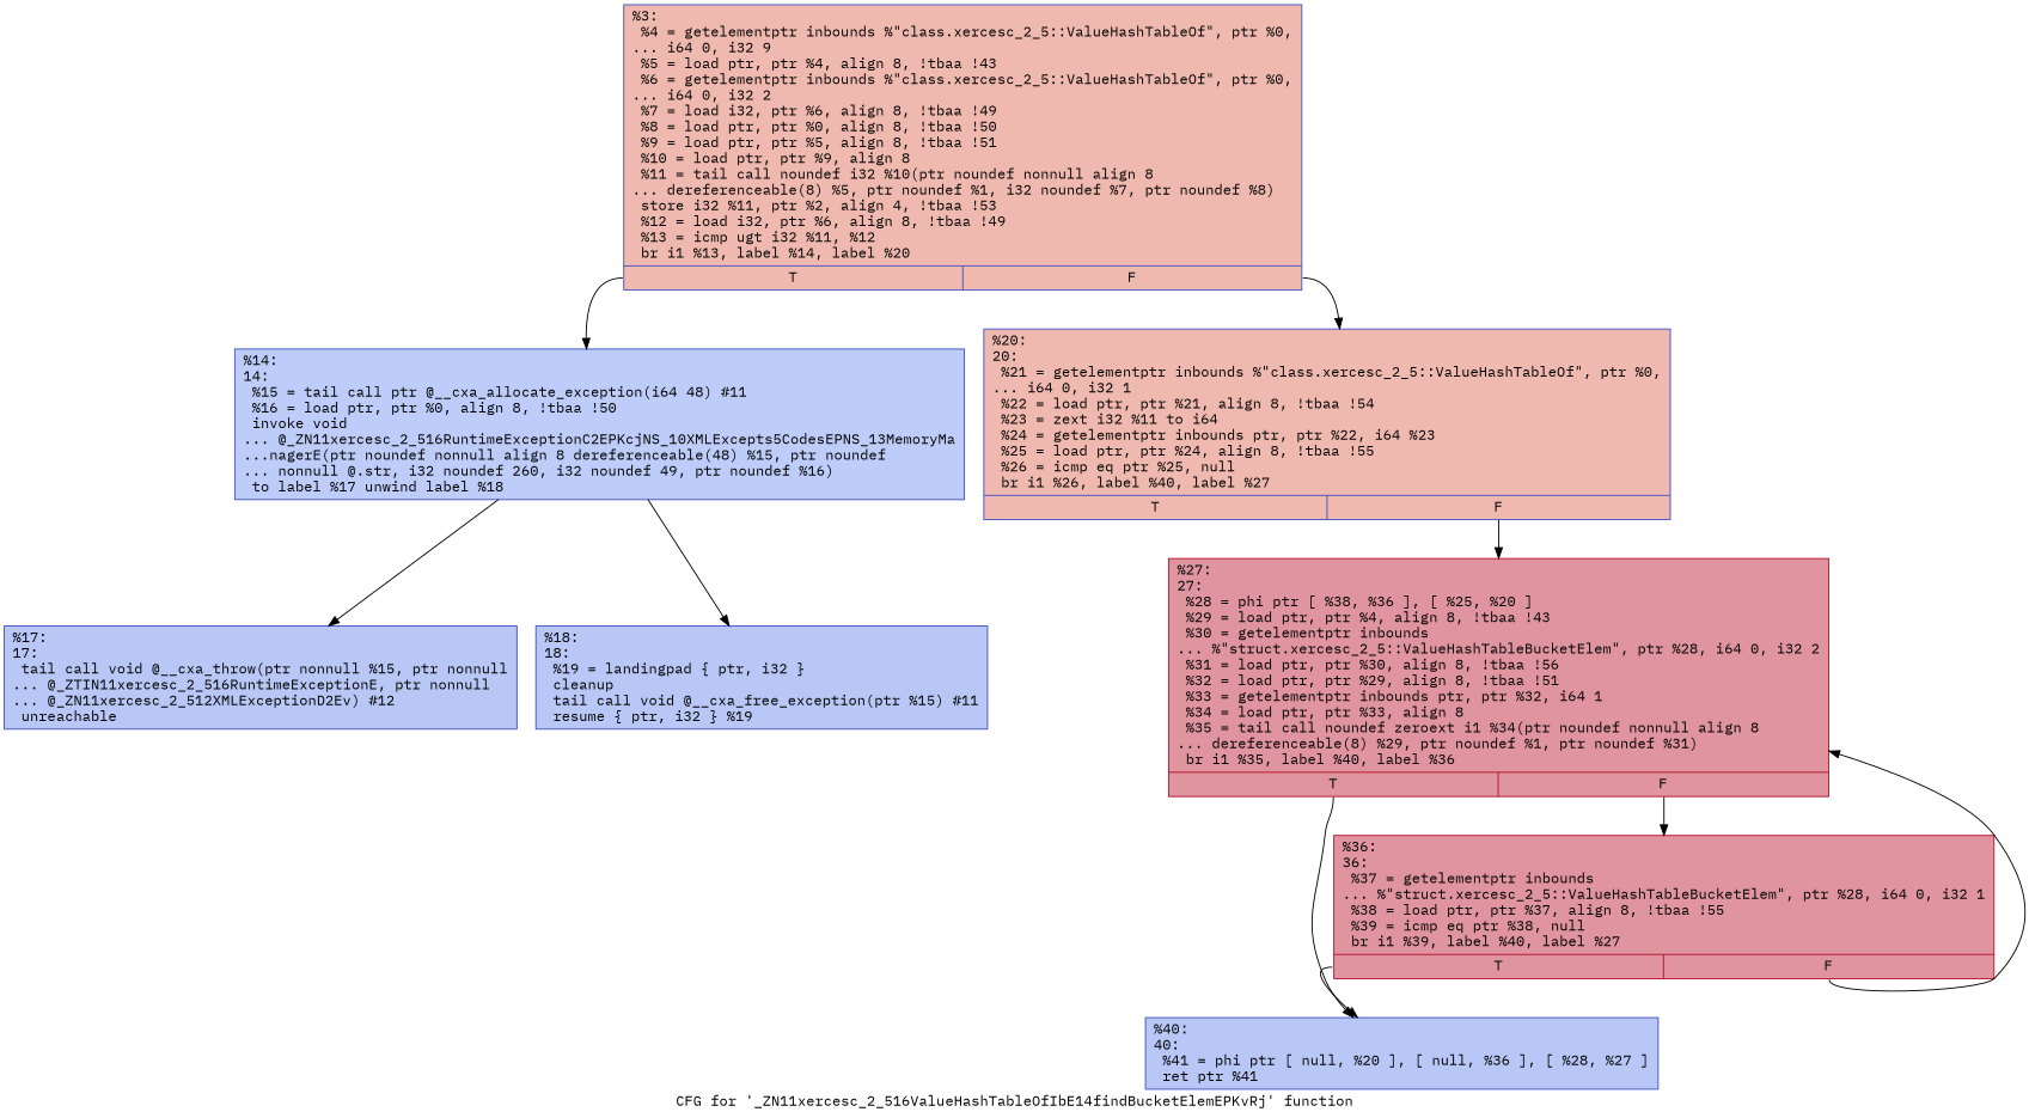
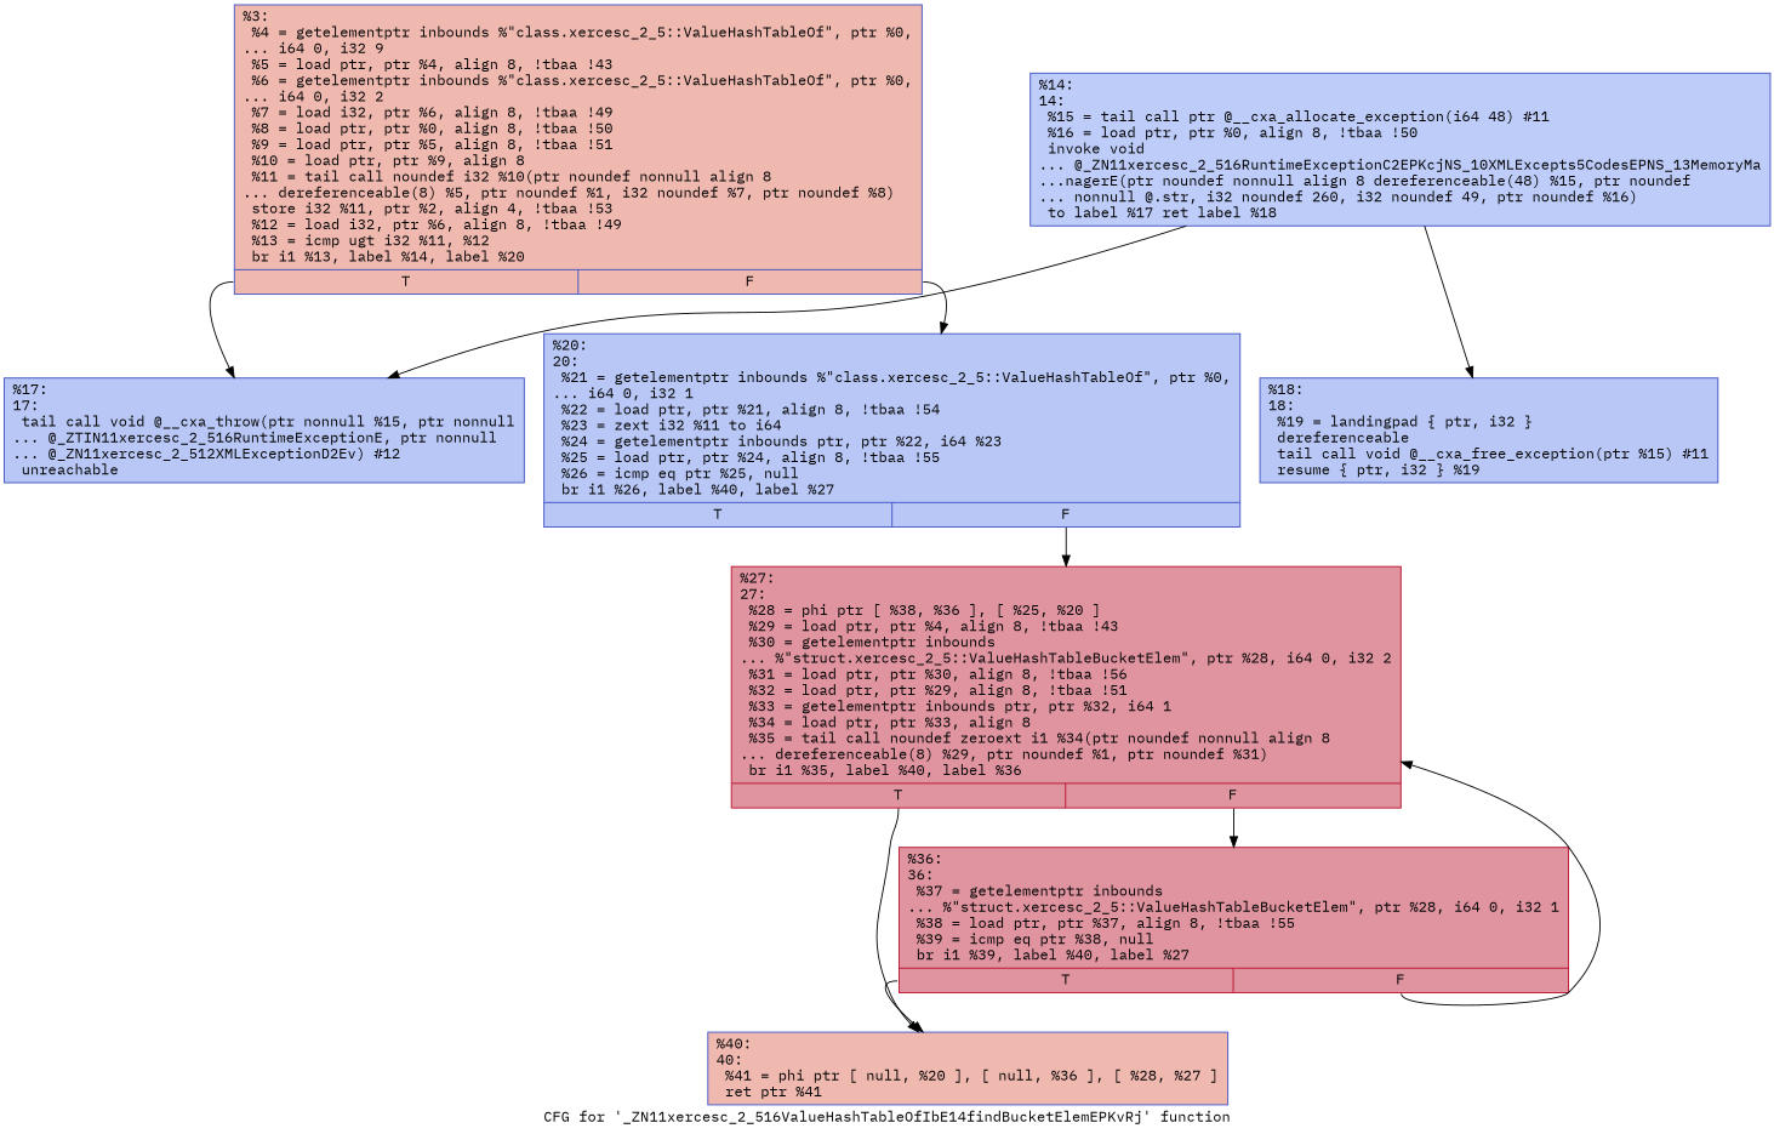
  digraph {
    fontname="IBM Plex Mono"
    label="CFG for '_ZN11xercesc_2_516ValueHashTableOfIbE14findBucketElemEPKvRj' function"
    node [color="#3d50c3ff" fillcolor="#de614d70" fontname="IBM Plex Mono" shape=record style=filled]
    edge [fontname="IBM Plex Mono" tailport=s0]
    n1 [label="{%3:\l  %4 = getelementptr inbounds %\"class.xercesc_2_5::ValueHashTableOf\", ptr %0,\l... i64 0, i32 9\l  %5 = load ptr, ptr %4, align 8, !tbaa !43\l  %6 = getelementptr inbounds %\"class.xercesc_2_5::ValueHashTableOf\", ptr %0,\l... i64 0, i32 2\l  %7 = load i32, ptr %6, align 8, !tbaa !49\l  %8 = load ptr, ptr %0, align 8, !tbaa !50\l  %9 = load ptr, ptr %5, align 8, !tbaa !51\l  %10 = load ptr, ptr %9, align 8\l  %11 = tail call noundef i32 %10(ptr noundef nonnull align 8\l... dereferenceable(8) %5, ptr noundef %1, i32 noundef %7, ptr noundef %8)\l  store i32 %11, ptr %2, align 4, !tbaa !53\l  %12 = load i32, ptr %6, align 8, !tbaa !49\l  %13 = icmp ugt i32 %11, %12\l  br i1 %13, label %14, label %20\l|{<s0>T|<s1>F}}"]
-   n2 [fillcolor="#6a8bef70" label="{%14:\l14:                                               \l  %15 = tail call ptr @__cxa_allocate_exception(i64 48) #11\l  %16 = load ptr, ptr %0, align 8, !tbaa !50\l  invoke void\l... @_ZN11xercesc_2_516RuntimeExceptionC2EPKcjNS_10XMLExcepts5CodesEPNS_13MemoryMa\l...nagerE(ptr noundef nonnull align 8 dereferenceable(48) %15, ptr noundef\l... nonnull @.str, i32 noundef 260, i32 noundef 49, ptr noundef %16)\l          to label %17 unwind label %18\l}"]
-   n3 [label="{%20:\l20:                                               \l  %21 = getelementptr inbounds %\"class.xercesc_2_5::ValueHashTableOf\", ptr %0,\l... i64 0, i32 1\l  %22 = load ptr, ptr %21, align 8, !tbaa !54\l  %23 = zext i32 %11 to i64\l  %24 = getelementptr inbounds ptr, ptr %22, i64 %23\l  %25 = load ptr, ptr %24, align 8, !tbaa !55\l  %26 = icmp eq ptr %25, null\l  br i1 %26, label %40, label %27\l|{<s0>T|<s1>F}}"]
+   n2 [fillcolor="#6a8bef70" label="{%14:\l14:                                               \l  %15 = tail call ptr @__cxa_allocate_exception(i64 48) #11\l  %16 = load ptr, ptr %0, align 8, !tbaa !50\l  invoke void\l... @_ZN11xercesc_2_516RuntimeExceptionC2EPKcjNS_10XMLExcepts5CodesEPNS_13MemoryMa\l...nagerE(ptr noundef nonnull align 8 dereferenceable(48) %15, ptr noundef\l... nonnull @.str, i32 noundef 260, i32 noundef 49, ptr noundef %16)\l          to label %17 ret label %18\l}"]
+   n3 [fillcolor="#5f7fe870" label="{%20:\l20:                                               \l  %21 = getelementptr inbounds %\"class.xercesc_2_5::ValueHashTableOf\", ptr %0,\l... i64 0, i32 1\l  %22 = load ptr, ptr %21, align 8, !tbaa !54\l  %23 = zext i32 %11 to i64\l  %24 = getelementptr inbounds ptr, ptr %22, i64 %23\l  %25 = load ptr, ptr %24, align 8, !tbaa !55\l  %26 = icmp eq ptr %25, null\l  br i1 %26, label %40, label %27\l|{<s0>T|<s1>F}}"]
    n4 [fillcolor="#5f7fe870" label="{%17:\l17:                                               \l  tail call void @__cxa_throw(ptr nonnull %15, ptr nonnull\l... @_ZTIN11xercesc_2_516RuntimeExceptionE, ptr nonnull\l... @_ZN11xercesc_2_512XMLExceptionD2Ev) #12\l  unreachable\l}"]
-   n5 [fillcolor="#5f7fe870" label="{%18:\l18:                                               \l  %19 = landingpad \{ ptr, i32 \}\l          cleanup\l  tail call void @__cxa_free_exception(ptr %15) #11\l  resume \{ ptr, i32 \} %19\l}"]
+   n5 [fillcolor="#5f7fe870" label="{%18:\l18:                                               \l  %19 = landingpad \{ ptr, i32 \}\l          dereferenceable\l  tail call void @__cxa_free_exception(ptr %15) #11\l  resume \{ ptr, i32 \} %19\l}"]
    n6 [color="#b70d28ff" fillcolor="#b70d2870" label="{%27:\l27:                                               \l  %28 = phi ptr [ %38, %36 ], [ %25, %20 ]\l  %29 = load ptr, ptr %4, align 8, !tbaa !43\l  %30 = getelementptr inbounds\l... %\"struct.xercesc_2_5::ValueHashTableBucketElem\", ptr %28, i64 0, i32 2\l  %31 = load ptr, ptr %30, align 8, !tbaa !56\l  %32 = load ptr, ptr %29, align 8, !tbaa !51\l  %33 = getelementptr inbounds ptr, ptr %32, i64 1\l  %34 = load ptr, ptr %33, align 8\l  %35 = tail call noundef zeroext i1 %34(ptr noundef nonnull align 8\l... dereferenceable(8) %29, ptr noundef %1, ptr noundef %31)\l  br i1 %35, label %40, label %36\l|{<s0>T|<s1>F}}"]
-   n7 [fillcolor="#5f7fe870" label="{%40:\l40:                                               \l  %41 = phi ptr [ null, %20 ], [ null, %36 ], [ %28, %27 ]\l  ret ptr %41\l}"]
+   n7 [label="{%40:\l40:                                               \l  %41 = phi ptr [ null, %20 ], [ null, %36 ], [ %28, %27 ]\l  ret ptr %41\l}"]
    n8 [color="#b70d28ff" fillcolor="#b70d2870" label="{%36:\l36:                                               \l  %37 = getelementptr inbounds\l... %\"struct.xercesc_2_5::ValueHashTableBucketElem\", ptr %28, i64 0, i32 1\l  %38 = load ptr, ptr %37, align 8, !tbaa !55\l  %39 = icmp eq ptr %38, null\l  br i1 %39, label %40, label %27\l|{<s0>T|<s1>F}}"]
-   n1 -> n2
+   n1 -> n4
    n1 -> n3 [tailport=s1]
    n2 -> n4
    n2 -> n5
    n3 -> n6 [tailport=s1]
    n6 -> n7
    n6 -> n8 [tailport=s1]
    n8 -> n6 [tailport=s1]
    n8 -> n7
  }
